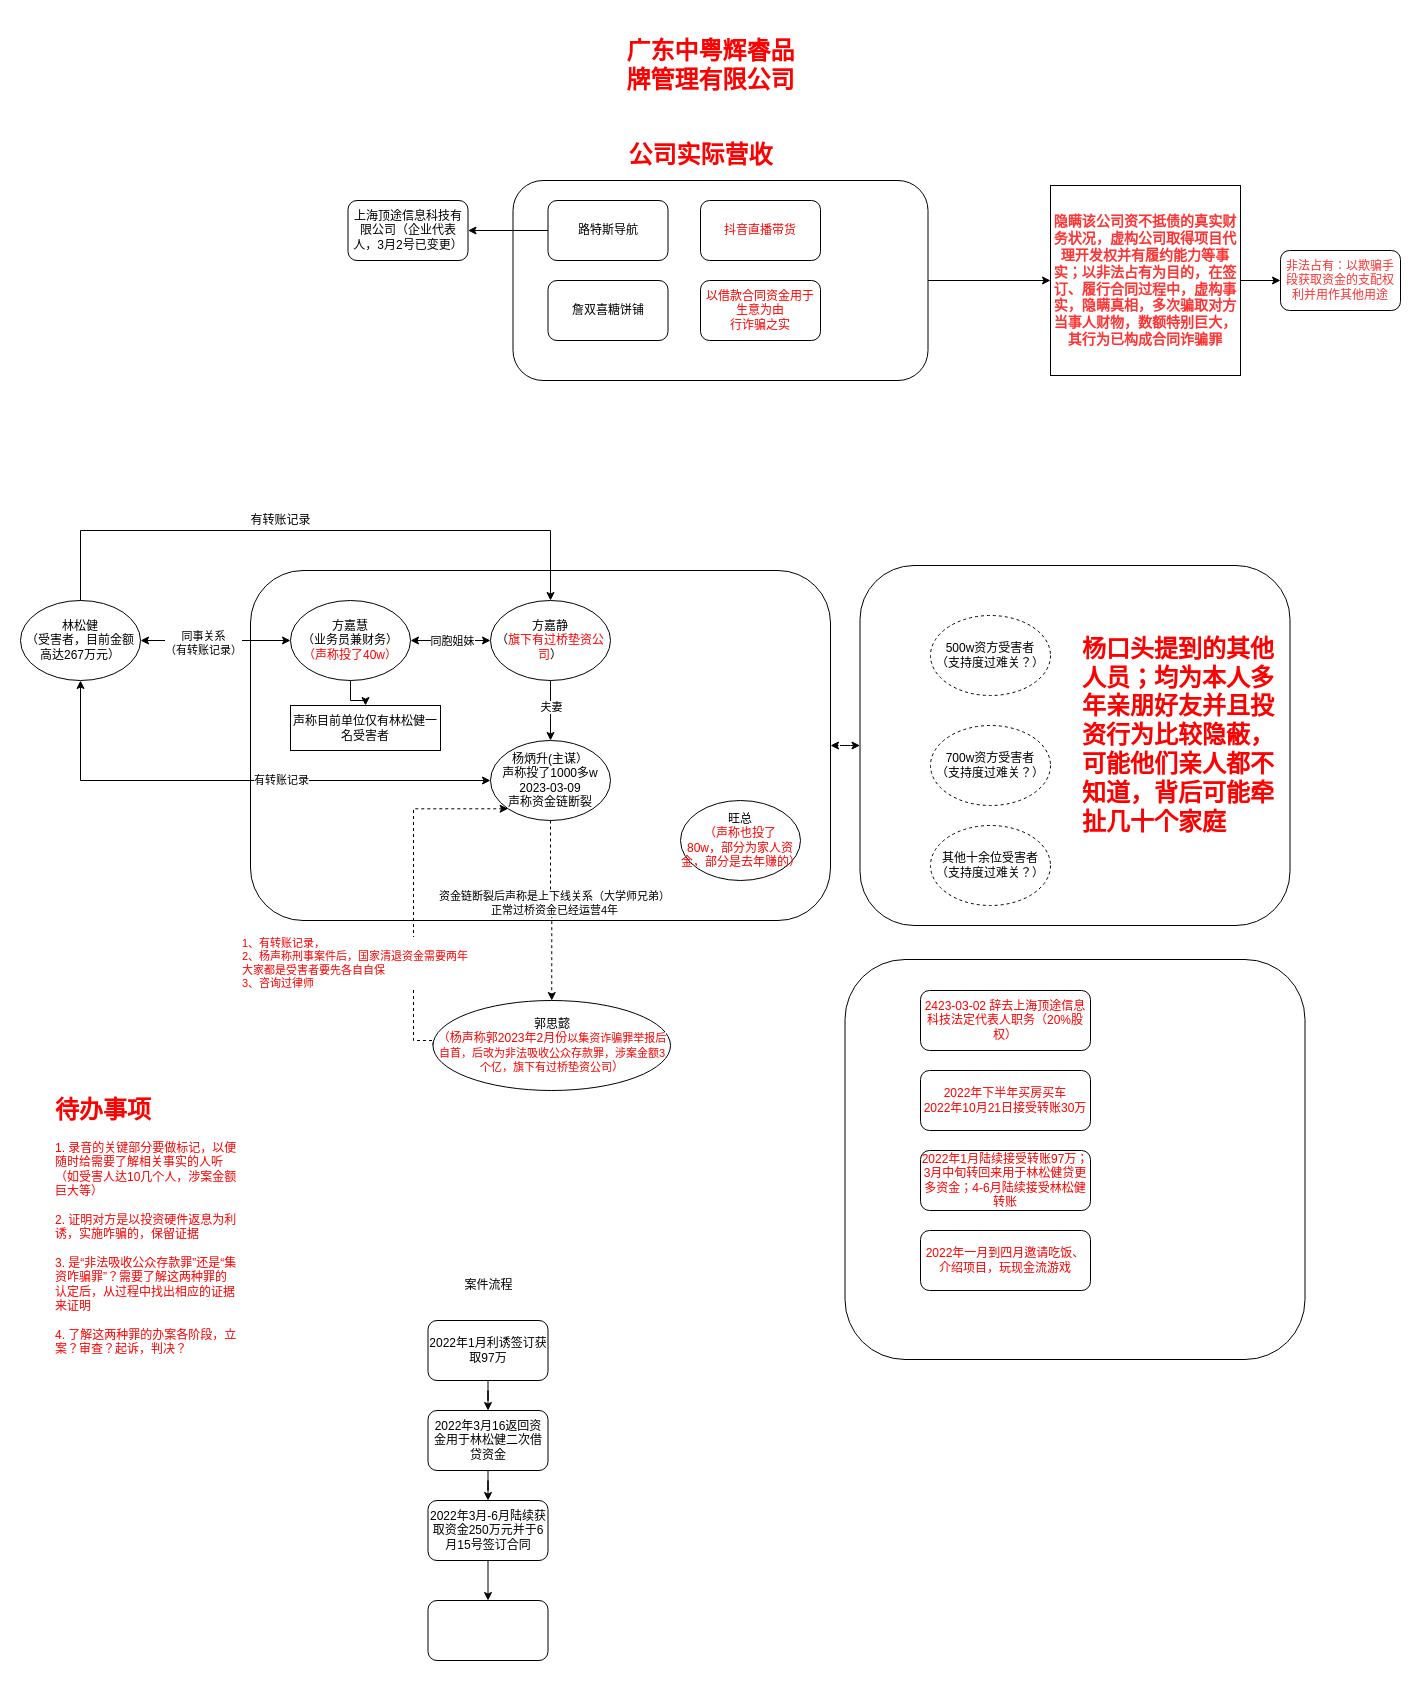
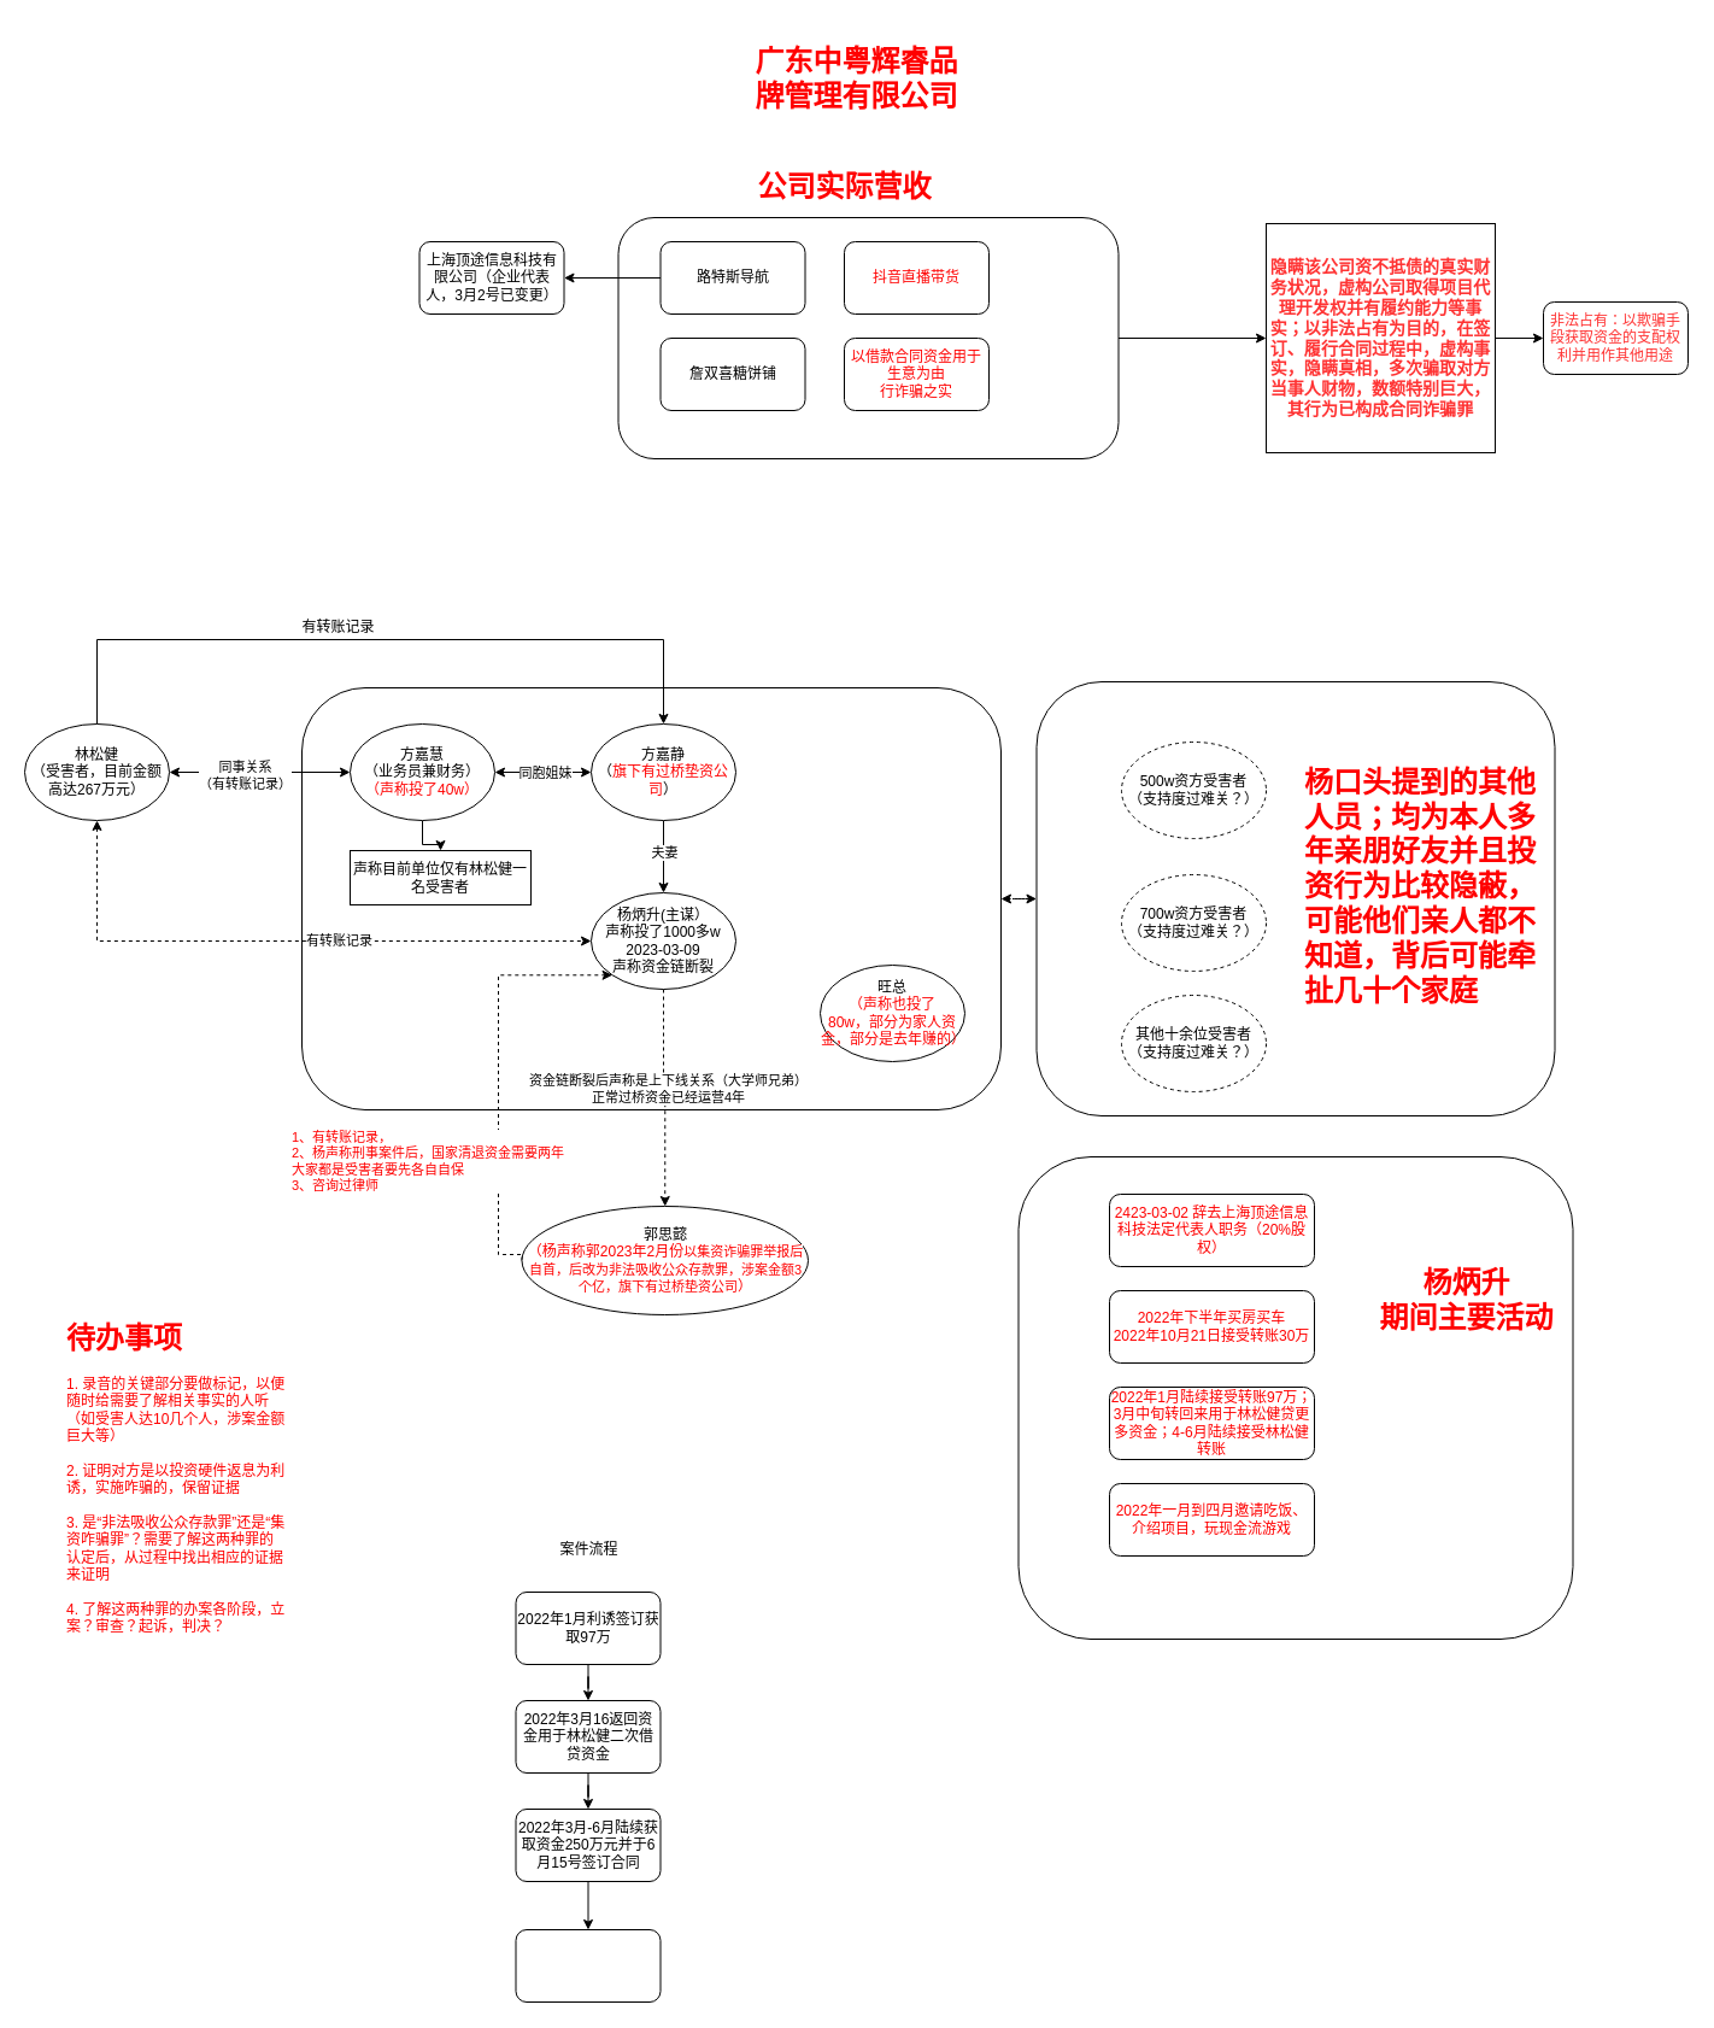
  <mxCell id="0" />
  <mxCell id="1" parent="0" />
  <mxCell id="2" style="edgeStyle=orthogonalEdgeStyle;rounded=0;orthogonalLoop=1;jettySize=auto;html=1;exitX=0;exitY=0.5;exitDx=0;exitDy=0;fontColor=#FF0000;startArrow=classic;startFill=1;dashed=1;" parent="1" source="3" target="4" edge="1"><mxGeometry relative="1" as="geometry" /></mxCell>
  <mxCell id="3" value="" style="rounded=1;whiteSpace=wrap;html=1;" parent="1" vertex="1"><mxGeometry x="859.5" y="565" width="430" height="360" as="geometry" /></mxCell>
  <mxCell id="4" value="" style="rounded=1;whiteSpace=wrap;html=1;" parent="1" vertex="1"><mxGeometry x="250" y="570" width="580" height="350" as="geometry" /></mxCell>
  <mxCell id="5" value="" style="edgeStyle=orthogonalEdgeStyle;rounded=0;orthogonalLoop=1;jettySize=auto;html=1;startArrow=classic;startFill=1;" parent="1" source="9" target="13" edge="1"><mxGeometry relative="1" as="geometry" /></mxCell>
  <mxCell id="6" value="同事关系&lt;br&gt;（有转账记录）" style="edgeLabel;html=1;align=center;verticalAlign=middle;resizable=0;points=[];" parent="5" vertex="1" connectable="0"><mxGeometry x="-0.175" y="-2" relative="1" as="geometry"><mxPoint as="offset" /></mxGeometry></mxCell>
- <mxCell id="7" style="edgeStyle=orthogonalEdgeStyle;rounded=0;orthogonalLoop=1;jettySize=auto;html=1;exitX=0.5;exitY=1;exitDx=0;exitDy=0;entryX=0;entryY=0.5;entryDx=0;entryDy=0;startArrow=classic;startFill=1;" parent="1" source="9" target="19" edge="1"><mxGeometry relative="1" as="geometry"><Array as="points"><mxPoint x="80" y="780" /></Array></mxGeometry></mxCell>
+ <mxCell id="7" style="edgeStyle=orthogonalEdgeStyle;rounded=0;orthogonalLoop=1;jettySize=auto;html=1;exitX=0.5;exitY=1;exitDx=0;exitDy=0;entryX=0;entryY=0.5;entryDx=0;entryDy=0;startArrow=classic;startFill=1;dashed=1;" parent="1" source="9" target="19" edge="1"><mxGeometry relative="1" as="geometry"><Array as="points"><mxPoint x="80" y="780" /></Array></mxGeometry></mxCell>
  <mxCell id="8" value="有转账记录" style="edgeLabel;html=1;align=center;verticalAlign=middle;resizable=0;points=[];" parent="7" vertex="1" connectable="0"><mxGeometry x="0.176" y="1" relative="1" as="geometry"><mxPoint as="offset" /></mxGeometry></mxCell>
  <mxCell id="9" value="林松健&lt;br&gt;（受害者，目前金额高达267万元）" style="ellipse;whiteSpace=wrap;html=1;" parent="1" vertex="1"><mxGeometry x="20" y="600" width="120" height="80" as="geometry" /></mxCell>
  <mxCell id="10" value="" style="edgeStyle=orthogonalEdgeStyle;rounded=0;orthogonalLoop=1;jettySize=auto;html=1;startArrow=classic;startFill=1;" parent="1" source="13" target="16" edge="1"><mxGeometry relative="1" as="geometry" /></mxCell>
  <mxCell id="11" value="同胞姐妹" style="edgeLabel;html=1;align=center;verticalAlign=middle;resizable=0;points=[];" parent="10" vertex="1" connectable="0"><mxGeometry x="-0.375" y="-1" relative="1" as="geometry"><mxPoint x="16" y="-1" as="offset" /></mxGeometry></mxCell>
  <mxCell id="12" value="" style="edgeStyle=orthogonalEdgeStyle;rounded=0;orthogonalLoop=1;jettySize=auto;html=1;" edge="1" parent="1" source="13" target="57"><mxGeometry relative="1" as="geometry" /></mxCell>
  <mxCell id="13" value="方嘉慧&lt;br&gt;（业务员兼财务）&lt;br&gt;&lt;span style=&quot;color: rgb(255, 0, 0);&quot;&gt;（声称投了40w）&lt;/span&gt;" style="ellipse;whiteSpace=wrap;html=1;" parent="1" vertex="1"><mxGeometry x="290" y="600" width="120" height="80" as="geometry" /></mxCell>
  <mxCell id="14" value="" style="edgeStyle=orthogonalEdgeStyle;rounded=0;orthogonalLoop=1;jettySize=auto;html=1;" parent="1" source="16" target="19" edge="1"><mxGeometry relative="1" as="geometry" /></mxCell>
  <mxCell id="15" value="夫妻" style="edgeLabel;html=1;align=center;verticalAlign=middle;resizable=0;points=[];" parent="14" vertex="1" connectable="0"><mxGeometry x="-0.133" relative="1" as="geometry"><mxPoint as="offset" /></mxGeometry></mxCell>
  <mxCell id="16" value="方嘉静&lt;br&gt;（&lt;font color=&quot;#ff0000&quot;&gt;旗下有过桥垫资公司&lt;/font&gt;）" style="ellipse;whiteSpace=wrap;html=1;" parent="1" vertex="1"><mxGeometry x="490" y="600" width="120" height="80" as="geometry" /></mxCell>
  <mxCell id="17" value="" style="edgeStyle=orthogonalEdgeStyle;rounded=0;orthogonalLoop=1;jettySize=auto;html=1;dashed=1;" parent="1" source="19" target="23" edge="1"><mxGeometry relative="1" as="geometry" /></mxCell>
  <mxCell id="18" value="资金链断裂后声称是上下线关系（大学师兄弟）&lt;br&gt;正常过桥资金已经运营4年" style="edgeLabel;html=1;align=center;verticalAlign=middle;resizable=0;points=[];" parent="17" vertex="1" connectable="0"><mxGeometry x="-0.092" y="3" relative="1" as="geometry"><mxPoint as="offset" /></mxGeometry></mxCell>
  <mxCell id="19" value="杨炳升(主谋）&lt;br&gt;声称投了1000多w&lt;br&gt;2023-03-09&lt;br&gt;声称资金链断裂" style="ellipse;whiteSpace=wrap;html=1;" parent="1" vertex="1"><mxGeometry x="490" y="740" width="120" height="80" as="geometry" /></mxCell>
  <mxCell id="20" value="旺总&lt;br&gt;&lt;font color=&quot;#ff0000&quot;&gt;（声称也投了&lt;br&gt;80w，部分为家人资金，部分是去年赚的）&lt;/font&gt;" style="ellipse;whiteSpace=wrap;html=1;" parent="1" vertex="1"><mxGeometry x="680" y="800" width="120" height="80" as="geometry" /></mxCell>
  <mxCell id="21" style="edgeStyle=orthogonalEdgeStyle;rounded=0;orthogonalLoop=1;jettySize=auto;html=1;exitX=0;exitY=0.5;exitDx=0;exitDy=0;entryX=0;entryY=1;entryDx=0;entryDy=0;fontColor=#FF0000;startArrow=none;startFill=0;dashed=1;" parent="1" source="23" target="19" edge="1"><mxGeometry relative="1" as="geometry"><Array as="points"><mxPoint x="413" y="1040" /><mxPoint x="413" y="808" /></Array></mxGeometry></mxCell>
  <mxCell id="22" value="1、有转账记录，&lt;br&gt;2、杨声称刑事案件后，国家清退资金需要两年&lt;br&gt;大家都是受害者要先各自自保&lt;br&gt;3、咨询过律师" style="edgeLabel;html=1;align=left;verticalAlign=middle;resizable=0;points=[];fontColor=#FF0000;" parent="21" vertex="1" connectable="0"><mxGeometry x="-0.482" y="-3" relative="1" as="geometry"><mxPoint x="-176" y="-11" as="offset" /></mxGeometry></mxCell>
  <mxCell id="23" value="郭思懿&lt;br&gt;&lt;font color=&quot;#ff0000&quot;&gt;（杨声称郭2023年2月份&lt;span style=&quot;font-size: 11px; background-color: rgb(255, 255, 255);&quot;&gt;以集资诈骗罪举报后自首，后改为非法吸收公众存款罪，涉案金额3个亿，旗下有过桥垫资公司&lt;/span&gt;）&lt;/font&gt;" style="ellipse;whiteSpace=wrap;html=1;" parent="1" vertex="1"><mxGeometry x="432.5" y="1000" width="237.5" height="90" as="geometry" /></mxCell>
  <mxCell id="24" value="&lt;font color=&quot;#ff0000&quot;&gt;广东中粤辉睿品&lt;br&gt;牌管理有限公司&lt;/font&gt;" style="text;strokeColor=none;fillColor=none;html=1;fontSize=24;fontStyle=1;verticalAlign=middle;align=center;" parent="1" vertex="1"><mxGeometry x="620" y="20" width="180" height="90" as="geometry" /></mxCell>
  <mxCell id="25" value="500w资方受害者&lt;br&gt;（支持度过难关？）" style="ellipse;whiteSpace=wrap;html=1;dashed=1;" parent="1" vertex="1"><mxGeometry x="930" y="615" width="120" height="80" as="geometry" /></mxCell>
  <mxCell id="26" value="700w资方受害者&lt;br&gt;（支持度过难关？）" style="ellipse;whiteSpace=wrap;html=1;dashed=1;" parent="1" vertex="1"><mxGeometry x="930" y="725" width="120" height="80" as="geometry" /></mxCell>
  <mxCell id="27" value="其他十余位受害者&lt;br&gt;（支持度过难关？）" style="ellipse;whiteSpace=wrap;html=1;dashed=1;" parent="1" vertex="1"><mxGeometry x="930" y="825" width="120" height="80" as="geometry" /></mxCell>
  <mxCell id="28" value="杨口头提到的其他人员；均为本人多年亲朋好友并且投资行为比较隐蔽，可能他们亲人都不知道，背后可能牵扯几十个家庭" style="text;strokeColor=none;fillColor=none;html=1;fontSize=24;fontStyle=1;verticalAlign=middle;align=left;dashed=1;fontColor=#FF0000;whiteSpace=wrap;" parent="1" vertex="1"><mxGeometry x="1080" y="620" width="200" height="230" as="geometry" /></mxCell>
  <mxCell id="29" value="" style="rounded=1;whiteSpace=wrap;html=1;fontColor=#FF0000;" parent="1" vertex="1"><mxGeometry x="512.5" y="180" width="415" height="200" as="geometry" /></mxCell>
  <mxCell id="30" value="抖音直播带货" style="rounded=1;whiteSpace=wrap;html=1;fontColor=#FF0000;" parent="1" vertex="1"><mxGeometry x="700" y="200" width="120" height="60" as="geometry" /></mxCell>
  <mxCell id="31" value="&lt;font color=&quot;#ff0000&quot;&gt;公司实际营收&lt;/font&gt;" style="text;strokeColor=none;fillColor=none;html=1;fontSize=24;fontStyle=1;verticalAlign=middle;align=center;" parent="1" vertex="1"><mxGeometry x="610" y="130" width="180" height="50" as="geometry" /></mxCell>
  <mxCell id="32" value="以借款合同资金用于生意为由&lt;br&gt;行诈骗之实" style="rounded=1;whiteSpace=wrap;html=1;fontColor=#FF0000;" parent="1" vertex="1"><mxGeometry x="700" y="280" width="120" height="60" as="geometry" /></mxCell>
  <mxCell id="33" value="" style="rounded=1;whiteSpace=wrap;html=1;" parent="1" vertex="1"><mxGeometry x="844.5" y="959" width="460" height="400" as="geometry" /></mxCell>
+ <mxCell id="34" value="杨炳升&lt;br&gt;期间主要活动" style="text;strokeColor=none;fillColor=none;html=1;fontSize=24;fontStyle=1;verticalAlign=middle;align=center;dashed=1;fontColor=#FF0000;" parent="1" vertex="1"><mxGeometry x="1141.5" y="1050" width="148" height="55" as="geometry" /></mxCell>
  <mxCell id="35" value="2423-03-02 辞去上海顶途信息科技法定代表人&lt;span style=&quot;background-color: initial;&quot;&gt;职务（20%股权）&lt;/span&gt;" style="rounded=1;whiteSpace=wrap;html=1;fontColor=#FF0000;" parent="1" vertex="1"><mxGeometry x="920" y="990" width="170" height="60" as="geometry" /></mxCell>
  <mxCell id="36" value="2022年下半年买房买车&lt;br&gt;2022年10月21日接受转账30万" style="rounded=1;whiteSpace=wrap;html=1;fontColor=#FF0000;" parent="1" vertex="1"><mxGeometry x="920" y="1070" width="170" height="60" as="geometry" /></mxCell>
  <mxCell id="37" value="2022年1月陆续接受转账97万；&lt;br&gt;3月中旬转回来用于林松健贷更多资金；4-6月陆续接受林松健转账" style="rounded=1;whiteSpace=wrap;html=1;fontColor=#FF0000;" parent="1" vertex="1"><mxGeometry x="920" y="1150" width="170" height="60" as="geometry" /></mxCell>
  <mxCell id="38" value="&lt;h1&gt;&lt;font color=&quot;#ff0000&quot;&gt;待办事项&lt;/font&gt;&lt;/h1&gt;&lt;div&gt;&lt;font color=&quot;#ff0000&quot;&gt;1. 录音的关键部分要做标记，以便随时给需要了解相关事实的人听（如受害人达10几个人，涉案金额巨大等）&lt;/font&gt;&lt;/div&gt;&lt;div&gt;&lt;font color=&quot;#ff0000&quot;&gt;&lt;br&gt;&lt;/font&gt;&lt;/div&gt;&lt;div&gt;&lt;font color=&quot;#ff0000&quot;&gt;2. 证明对方是以投资硬件返息为利诱，实施咋骗的，保留证据&lt;/font&gt;&lt;/div&gt;&lt;div&gt;&lt;font color=&quot;#ff0000&quot;&gt;&lt;br&gt;&lt;/font&gt;&lt;/div&gt;&lt;div&gt;&lt;font color=&quot;#ff0000&quot;&gt;3. 是“非法吸收公众存款罪”还是“集资咋骗罪”？需要了解这两种罪的认定后，从过程中找出相应的证据来证明&lt;/font&gt;&lt;/div&gt;&lt;div&gt;&lt;font color=&quot;#ff0000&quot;&gt;&lt;br&gt;&lt;/font&gt;&lt;/div&gt;&lt;div&gt;&lt;font color=&quot;#ff0000&quot;&gt;4. 了解这两种罪的办案各阶段，立案？审查？起诉，判决？&lt;/font&gt;&lt;/div&gt;" style="text;html=1;strokeColor=none;fillColor=none;spacing=5;spacingTop=-20;whiteSpace=wrap;overflow=hidden;rounded=0;" parent="1" vertex="1"><mxGeometry x="50" y="1090" width="190" height="345" as="geometry" /></mxCell>
  <mxCell id="39" value="" style="endArrow=classic;html=1;rounded=0;exitX=0.5;exitY=0;exitDx=0;exitDy=0;entryX=0.5;entryY=0;entryDx=0;entryDy=0;" parent="1" source="9" target="16" edge="1"><mxGeometry width="50" height="50" relative="1" as="geometry"><mxPoint x="390" y="790" as="sourcePoint" /><mxPoint x="550" y="530" as="targetPoint" /><Array as="points"><mxPoint x="80" y="530" /><mxPoint x="550" y="530" /></Array></mxGeometry></mxCell>
  <mxCell id="40" value="有转账记录" style="text;html=1;align=center;verticalAlign=middle;resizable=0;points=[];autosize=1;strokeColor=none;fillColor=none;" parent="1" vertex="1"><mxGeometry x="240" y="505" width="80" height="30" as="geometry" /></mxCell>
  <mxCell id="41" value="" style="edgeStyle=orthogonalEdgeStyle;rounded=0;orthogonalLoop=1;jettySize=auto;html=1;" edge="1" parent="1" source="42" target="55"><mxGeometry relative="1" as="geometry" /></mxCell>
  <mxCell id="42" value="路特斯导航" style="rounded=1;whiteSpace=wrap;html=1;" parent="1" vertex="1"><mxGeometry x="547.5" y="200" width="120" height="60" as="geometry" /></mxCell>
  <mxCell id="43" value="詹双喜糖饼铺" style="rounded=1;whiteSpace=wrap;html=1;" parent="1" vertex="1"><mxGeometry x="547.5" y="280" width="120" height="60" as="geometry" /></mxCell>
  <mxCell id="44" value="" style="edgeStyle=orthogonalEdgeStyle;rounded=0;orthogonalLoop=1;jettySize=auto;html=1;" edge="1" parent="1" source="45" target="56"><mxGeometry relative="1" as="geometry" /></mxCell>
  <mxCell id="45" value="&lt;h3&gt;隐瞒该公司资不抵债的真实财务状况，虚构公司取得项目代理开发权并有履约能力等事实；以非法占有为目的，在签订、履行合同过程中，虚构事实，隐瞒真相，多次骗取对方当事人财物，数额特别巨大，其行为已构成合同诈骗罪&lt;/h3&gt;" style="whiteSpace=wrap;html=1;aspect=fixed;fontColor=#FF3333;" parent="1" vertex="1"><mxGeometry x="1050" y="185" width="190" height="190" as="geometry" /></mxCell>
  <mxCell id="46" value="" style="endArrow=classic;html=1;rounded=0;entryX=0;entryY=0.5;entryDx=0;entryDy=0;" parent="1" source="29" target="45" edge="1"><mxGeometry width="50" height="50" relative="1" as="geometry"><mxPoint x="860" y="440" as="sourcePoint" /><mxPoint x="910" y="390" as="targetPoint" /></mxGeometry></mxCell>
  <mxCell id="47" value="2022年一月到四月邀请吃饭、介绍项目，玩现金流游戏" style="rounded=1;whiteSpace=wrap;html=1;fontColor=#FF0000;" parent="1" vertex="1"><mxGeometry x="920" y="1230" width="170" height="60" as="geometry" /></mxCell>
  <mxCell id="48" value="" style="edgeStyle=orthogonalEdgeStyle;rounded=0;orthogonalLoop=1;jettySize=auto;html=1;" parent="1" source="49" target="52" edge="1"><mxGeometry relative="1" as="geometry" /></mxCell>
  <mxCell id="49" value="2022年1月利诱签订获取97万" style="rounded=1;whiteSpace=wrap;html=1;" parent="1" vertex="1"><mxGeometry x="427.5" y="1320" width="120" height="60" as="geometry" /></mxCell>
  <mxCell id="50" value="案件流程" style="text;html=1;align=center;verticalAlign=middle;resizable=0;points=[];autosize=1;strokeColor=none;fillColor=none;" parent="1" vertex="1"><mxGeometry x="452.5" y="1270" width="70" height="30" as="geometry" /></mxCell>
  <mxCell id="51" value="" style="edgeStyle=orthogonalEdgeStyle;rounded=0;orthogonalLoop=1;jettySize=auto;html=1;" parent="1" source="52" target="54" edge="1"><mxGeometry relative="1" as="geometry" /></mxCell>
  <mxCell id="52" value="2022年3月16返回资金用于林松健二次借贷资金" style="whiteSpace=wrap;html=1;rounded=1;" parent="1" vertex="1"><mxGeometry x="427.5" y="1410" width="120" height="60" as="geometry" /></mxCell>
  <mxCell id="53" value="" style="edgeStyle=orthogonalEdgeStyle;rounded=0;orthogonalLoop=1;jettySize=auto;html=1;" edge="1" parent="1" source="54" target="58"><mxGeometry relative="1" as="geometry" /></mxCell>
  <mxCell id="54" value="2022年3月-6月陆续获取资金250万元并于6月15号签订合同" style="whiteSpace=wrap;html=1;rounded=1;" parent="1" vertex="1"><mxGeometry x="427.5" y="1500" width="120" height="60" as="geometry" /></mxCell>
  <mxCell id="55" value="上海顶途信息科技有限公司（企业代表人，3月2号已变更）" style="rounded=1;whiteSpace=wrap;html=1;" vertex="1" parent="1"><mxGeometry x="347.5" y="200" width="120" height="60" as="geometry" /></mxCell>
  <mxCell id="56" value="非法占有：以欺骗手段获取资金的支配权利并用作其他用途" style="rounded=1;whiteSpace=wrap;html=1;fontColor=#FF3333;" vertex="1" parent="1"><mxGeometry x="1280" y="250" width="120" height="60" as="geometry" /></mxCell>
  <mxCell id="57" value="声称目前单位仅有林松健一名受害者" style="whiteSpace=wrap;html=1;" vertex="1" parent="1"><mxGeometry x="290" y="705" width="150" height="45" as="geometry" /></mxCell>
  <mxCell id="58" value="" style="whiteSpace=wrap;html=1;rounded=1;" vertex="1" parent="1"><mxGeometry x="427.5" y="1600" width="120" height="60" as="geometry" /></mxCell>
